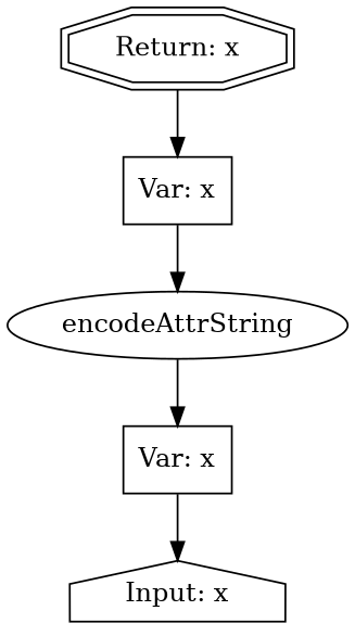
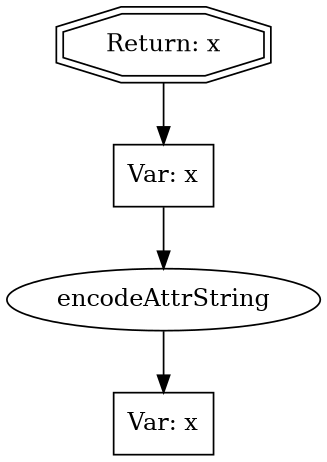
  digraph {
    node [shape=box]
-   n1 [label="Input: x" shape=house]
    n2 [label=encodeAttrString shape=ellipse]
    n3 [label="Var: x"]
    n4 [label="Var: x"]
    n5 [label="Return: x" shape=doubleoctagon]
    n2 -> n3
-   n3 -> n1
    n4 -> n2
    n5 -> n4
  }
